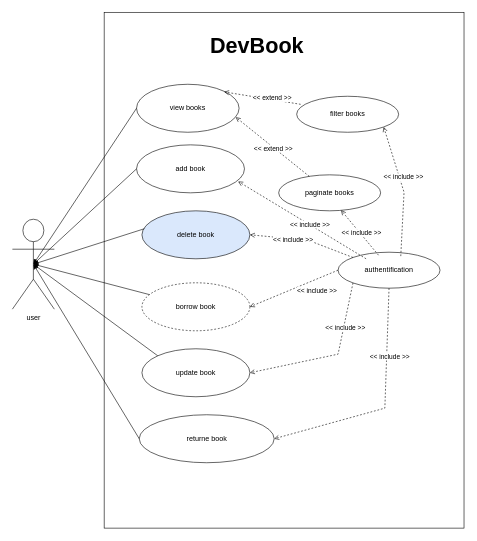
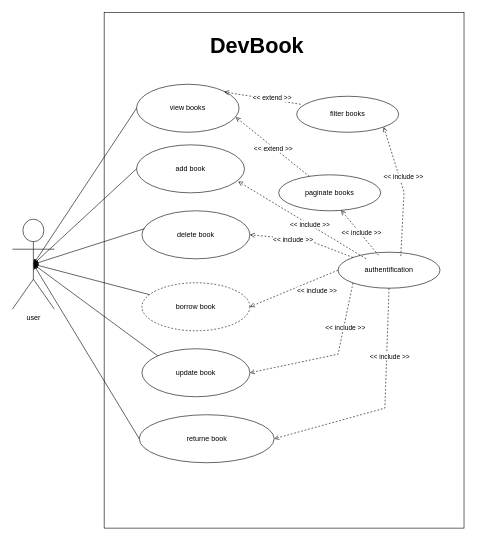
  <mxCell id="0" />
  <mxCell id="1" parent="0" />
  <mxCell id="2" value="" style="rounded=0;whiteSpace=wrap;html=1;" vertex="1" parent="1"><mxGeometry x="173" y="20" width="600" height="860" as="geometry" /></mxCell>
  <mxCell id="3" value="&lt;b&gt;&lt;font style=&quot;font-size: 36px;&quot;&gt;DevBook&lt;/font&gt;&lt;/b&gt;" style="text;html=1;align=center;verticalAlign=middle;whiteSpace=wrap;rounded=0;" vertex="1" parent="1"><mxGeometry x="398" y="60" width="60" height="30" as="geometry" /></mxCell>
  <mxCell id="4" value="user" style="shape=umlActor;verticalLabelPosition=bottom;verticalAlign=top;html=1;outlineConnect=0;" vertex="1" parent="1"><mxGeometry x="20" y="365" width="70" height="150" as="geometry" /></mxCell>
  <mxCell id="5" value="paginate books" style="ellipse;whiteSpace=wrap;html=1;" vertex="1" parent="1"><mxGeometry x="464" y="291" width="170" height="60" as="geometry" /></mxCell>
  <mxCell id="6" value="add book" style="ellipse;whiteSpace=wrap;html=1;" vertex="1" parent="1"><mxGeometry x="227" y="241" width="180" height="80" as="geometry" /></mxCell>
  <mxCell id="7" value="filter books" style="ellipse;whiteSpace=wrap;html=1;" vertex="1" parent="1"><mxGeometry x="494" y="160" width="170" height="60" as="geometry" /></mxCell>
  <mxCell id="8" value="view books" style="ellipse;whiteSpace=wrap;html=1;" vertex="1" parent="1"><mxGeometry x="227" y="140" width="171" height="80" as="geometry" /></mxCell>
- <mxCell id="9" value="delete book" style="ellipse;whiteSpace=wrap;html=1;fillColor=#dae8fc;" vertex="1" parent="1"><mxGeometry x="236" y="351" width="180" height="80" as="geometry" /></mxCell>
+ <mxCell id="9" value="delete book" style="ellipse;whiteSpace=wrap;html=1;" vertex="1" parent="1"><mxGeometry x="236" y="351" width="180" height="80" as="geometry" /></mxCell>
  <mxCell id="10" value="update book" style="ellipse;whiteSpace=wrap;html=1;" vertex="1" parent="1"><mxGeometry x="236" y="581" width="180" height="80" as="geometry" /></mxCell>
  <mxCell id="11" value="borrow book" style="ellipse;whiteSpace=wrap;html=1;dashed=1;" vertex="1" parent="1"><mxGeometry x="236" y="471" width="180" height="80" as="geometry" /></mxCell>
  <mxCell id="12" value="" style="endArrow=open;html=1;rounded=0;dashed=1;endFill=0;entryX=1;entryY=0;entryDx=0;entryDy=0;exitX=0.039;exitY=0.207;exitDx=0;exitDy=0;exitPerimeter=0;" edge="1" parent="1"><mxGeometry width="50" height="50" relative="1" as="geometry"><mxPoint x="500.63" y="173.42" as="sourcePoint" /><mxPoint x="372.942" y="152.708" as="targetPoint" /></mxGeometry></mxCell>
  <mxCell id="13" value="&amp;lt;&amp;lt; extend &amp;gt;&amp;gt;" style="edgeLabel;html=1;align=center;verticalAlign=middle;resizable=0;points=[];" connectable="0" vertex="1" parent="12"><mxGeometry x="-0.244" y="-3" relative="1" as="geometry"><mxPoint as="offset" /></mxGeometry></mxCell>
  <mxCell id="14" value="" style="endArrow=open;html=1;rounded=0;dashed=1;endFill=0;entryX=0.967;entryY=0.673;entryDx=0;entryDy=0;entryPerimeter=0;" edge="1" parent="1" source="5"><mxGeometry width="50" height="50" relative="1" as="geometry"><mxPoint x="484" y="421" as="sourcePoint" /><mxPoint x="392.357" y="194.84" as="targetPoint" /></mxGeometry></mxCell>
  <mxCell id="15" value="&amp;lt;&amp;lt; extend &amp;gt;&amp;gt;" style="edgeLabel;html=1;align=center;verticalAlign=middle;resizable=0;points=[];" connectable="0" vertex="1" parent="14"><mxGeometry x="-0.02" y="1" relative="1" as="geometry"><mxPoint as="offset" /></mxGeometry></mxCell>
  <mxCell id="16" value="" style="endArrow=classic;html=1;rounded=0;entryX=0.5;entryY=0.5;entryDx=0;entryDy=0;entryPerimeter=0;exitX=0;exitY=0.5;exitDx=0;exitDy=0;" edge="1" parent="1" source="8" target="4"><mxGeometry width="50" height="50" relative="1" as="geometry"><mxPoint x="353" y="440" as="sourcePoint" /><mxPoint x="403" y="390" as="targetPoint" /></mxGeometry></mxCell>
  <mxCell id="17" value="" style="endArrow=classic;html=1;rounded=0;entryX=0.5;entryY=0.5;entryDx=0;entryDy=0;entryPerimeter=0;exitX=0;exitY=0.5;exitDx=0;exitDy=0;" edge="1" parent="1" source="6" target="4"><mxGeometry width="50" height="50" relative="1" as="geometry"><mxPoint x="363" y="450" as="sourcePoint" /><mxPoint x="413" y="400" as="targetPoint" /></mxGeometry></mxCell>
  <mxCell id="18" value="" style="endArrow=classic;html=1;rounded=0;entryX=0.5;entryY=0.5;entryDx=0;entryDy=0;entryPerimeter=0;exitX=0.023;exitY=0.373;exitDx=0;exitDy=0;exitPerimeter=0;" edge="1" parent="1" source="9" target="4"><mxGeometry width="50" height="50" relative="1" as="geometry"><mxPoint x="213" y="450" as="sourcePoint" /><mxPoint x="423" y="410" as="targetPoint" /></mxGeometry></mxCell>
  <mxCell id="19" value="" style="endArrow=classic;html=1;rounded=0;entryX=0.5;entryY=0.5;entryDx=0;entryDy=0;entryPerimeter=0;" edge="1" parent="1" source="11" target="4"><mxGeometry width="50" height="50" relative="1" as="geometry"><mxPoint x="383" y="470" as="sourcePoint" /><mxPoint x="433" y="420" as="targetPoint" /></mxGeometry></mxCell>
  <mxCell id="20" value="" style="endArrow=classic;html=1;rounded=0;entryX=0.5;entryY=0.5;entryDx=0;entryDy=0;entryPerimeter=0;exitX=0;exitY=0;exitDx=0;exitDy=0;" edge="1" parent="1" source="10" target="4"><mxGeometry width="50" height="50" relative="1" as="geometry"><mxPoint x="393" y="480" as="sourcePoint" /><mxPoint x="443" y="430" as="targetPoint" /></mxGeometry></mxCell>
  <mxCell id="21" value="returne book" style="ellipse;whiteSpace=wrap;html=1;" vertex="1" parent="1"><mxGeometry x="231.5" y="691" width="225" height="80" as="geometry" /></mxCell>
  <mxCell id="22" value="" style="endArrow=classic;html=1;rounded=0;entryX=0.5;entryY=0.5;entryDx=0;entryDy=0;entryPerimeter=0;exitX=0;exitY=0.5;exitDx=0;exitDy=0;" edge="1" parent="1" source="21" target="4"><mxGeometry width="50" height="50" relative="1" as="geometry"><mxPoint x="273" y="602" as="sourcePoint" /><mxPoint x="65" y="450" as="targetPoint" /></mxGeometry></mxCell>
  <mxCell id="23" value="authentification" style="ellipse;whiteSpace=wrap;html=1;" vertex="1" parent="1"><mxGeometry x="563" y="420" width="170" height="60" as="geometry" /></mxCell>
  <mxCell id="24" value="" style="endArrow=open;html=1;rounded=0;dashed=1;endFill=0;entryX=1;entryY=0.5;entryDx=0;entryDy=0;exitX=0;exitY=1;exitDx=0;exitDy=0;" edge="1" parent="1" source="23" target="10"><mxGeometry width="50" height="50" relative="1" as="geometry"><mxPoint x="525" y="304" as="sourcePoint" /><mxPoint x="402.357" y="204.84" as="targetPoint" /><Array as="points"><mxPoint x="563" y="590" /></Array></mxGeometry></mxCell>
  <mxCell id="25" value="&amp;lt;&amp;lt; include &amp;gt;&amp;gt;" style="edgeLabel;html=1;align=center;verticalAlign=middle;resizable=0;points=[];" connectable="0" vertex="1" parent="24"><mxGeometry x="-0.446" y="2" relative="1" as="geometry"><mxPoint as="offset" /></mxGeometry></mxCell>
  <mxCell id="26" value="" style="endArrow=open;html=1;rounded=0;dashed=1;endFill=0;entryX=1;entryY=0.5;entryDx=0;entryDy=0;exitX=0;exitY=0;exitDx=0;exitDy=0;" edge="1" parent="1" source="23" target="9"><mxGeometry width="50" height="50" relative="1" as="geometry"><mxPoint x="676.5" y="291" as="sourcePoint" /><mxPoint x="481.5" y="440" as="targetPoint" /><Array as="points"><mxPoint x="513" y="400" /></Array></mxGeometry></mxCell>
  <mxCell id="27" value="&amp;lt;&amp;lt; include &amp;gt;&amp;gt;" style="edgeLabel;html=1;align=center;verticalAlign=middle;resizable=0;points=[];" connectable="0" vertex="1" parent="26"><mxGeometry x="0.187" y="1" relative="1" as="geometry"><mxPoint x="-1" as="offset" /></mxGeometry></mxCell>
  <mxCell id="28" value="" style="endArrow=open;html=1;rounded=0;dashed=1;endFill=0;entryX=1;entryY=0.5;entryDx=0;entryDy=0;exitX=0;exitY=0.5;exitDx=0;exitDy=0;" edge="1" parent="1" source="23" target="11"><mxGeometry width="50" height="50" relative="1" as="geometry"><mxPoint x="597.5" y="340" as="sourcePoint" /><mxPoint x="402.5" y="489" as="targetPoint" /></mxGeometry></mxCell>
  <mxCell id="29" value="" style="endArrow=open;html=1;rounded=0;dashed=1;endFill=0;entryX=1;entryY=0.5;entryDx=0;entryDy=0;exitX=0.5;exitY=1;exitDx=0;exitDy=0;" edge="1" parent="1" source="23" target="21"><mxGeometry width="50" height="50" relative="1" as="geometry"><mxPoint x="641" y="502" as="sourcePoint" /><mxPoint x="446" y="651" as="targetPoint" /><Array as="points"><mxPoint x="641" y="680" /></Array></mxGeometry></mxCell>
  <mxCell id="30" value="&amp;lt;&amp;lt; include &amp;gt;&amp;gt;" style="edgeLabel;html=1;align=center;verticalAlign=middle;resizable=0;points=[];" connectable="0" vertex="1" parent="29"><mxGeometry x="-0.427" y="4" relative="1" as="geometry"><mxPoint y="1" as="offset" /></mxGeometry></mxCell>
  <mxCell id="31" value="" style="endArrow=open;html=1;rounded=0;dashed=1;endFill=0;exitX=0.397;exitY=0.084;exitDx=0;exitDy=0;exitPerimeter=0;" edge="1" parent="1" source="23"><mxGeometry width="50" height="50" relative="1" as="geometry"><mxPoint x="651" y="512" as="sourcePoint" /><mxPoint x="568" y="350" as="targetPoint" /><Array as="points" /></mxGeometry></mxCell>
  <mxCell id="32" value="&amp;lt;&amp;lt; include &amp;gt;&amp;gt;" style="edgeLabel;html=1;align=center;verticalAlign=middle;resizable=0;points=[];" connectable="0" vertex="1" parent="31"><mxGeometry x="-0.017" y="-1" relative="1" as="geometry"><mxPoint x="1" as="offset" /></mxGeometry></mxCell>
  <mxCell id="33" value="" style="endArrow=open;html=1;rounded=0;dashed=1;endFill=0;entryX=0.941;entryY=0.763;entryDx=0;entryDy=0;exitX=0.275;exitY=0.183;exitDx=0;exitDy=0;exitPerimeter=0;entryPerimeter=0;" edge="1" parent="1" source="23" target="6"><mxGeometry width="50" height="50" relative="1" as="geometry"><mxPoint x="661" y="522" as="sourcePoint" /><mxPoint x="466" y="671" as="targetPoint" /><Array as="points" /></mxGeometry></mxCell>
  <mxCell id="34" value="&amp;lt;&amp;lt; include &amp;gt;&amp;gt;" style="edgeLabel;html=1;align=center;verticalAlign=middle;resizable=0;points=[];" connectable="0" vertex="1" parent="33"><mxGeometry x="-0.123" y="-1" relative="1" as="geometry"><mxPoint x="-1" as="offset" /></mxGeometry></mxCell>
  <mxCell id="35" value="" style="endArrow=open;html=1;rounded=0;dashed=1;endFill=0;entryX=1;entryY=1;entryDx=0;entryDy=0;exitX=0.615;exitY=0.109;exitDx=0;exitDy=0;exitPerimeter=0;" edge="1" parent="1" source="23" target="7"><mxGeometry width="50" height="50" relative="1" as="geometry"><mxPoint x="671" y="532" as="sourcePoint" /><mxPoint x="476" y="681" as="targetPoint" /><Array as="points"><mxPoint x="673" y="320" /></Array></mxGeometry></mxCell>
  <mxCell id="36" value="&amp;lt;&amp;lt; include &amp;gt;&amp;gt;" style="edgeLabel;html=1;align=center;verticalAlign=middle;resizable=0;points=[];" connectable="0" vertex="1" parent="35"><mxGeometry x="0.176" y="-6" relative="1" as="geometry"><mxPoint y="-1" as="offset" /></mxGeometry></mxCell>
  <mxCell id="37" value="&lt;span style=&quot;color: rgb(0, 0, 0); font-family: Helvetica; font-size: 11px; font-style: normal; font-variant-ligatures: normal; font-variant-caps: normal; font-weight: 400; letter-spacing: normal; orphans: 2; text-align: center; text-indent: 0px; text-transform: none; widows: 2; word-spacing: 0px; -webkit-text-stroke-width: 0px; white-space: nowrap; background-color: rgb(255, 255, 255); text-decoration-thickness: initial; text-decoration-style: initial; text-decoration-color: initial; display: inline !important; float: none;&quot;&gt;&amp;lt;&amp;lt; include &amp;gt;&amp;gt;&lt;/span&gt;" style="text;whiteSpace=wrap;html=1;" vertex="1" parent="1"><mxGeometry x="493" y="470" width="100" height="40" as="geometry" /></mxCell>
